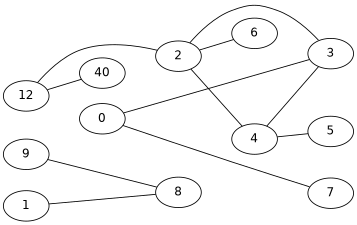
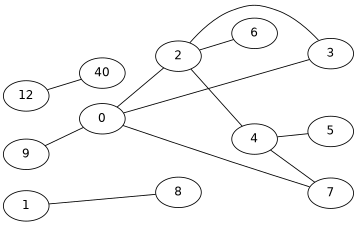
  strict graph {
    fontname="DejaVu Sans"
    rankdir=LR
    node [fontname="DejaVu Sans" weight=0]
    edge [fontname="DejaVu Sans" weight=0]
    9
    8
    4
    3
    5
    1
    n7 [label=12]
    2
    n9 [label=40]
    6
    0
    7
-   9 -- 8
-   4 -- 3
+   9 -- 0
+   4 -- 7
    4 -- 5
    1 -- 8
-   n7 -- 2
+   0 -- 2
    n7 -- n9
    2 -- 4
    2 -- 3
    2 -- 6
    0 -- 3
    0 -- 7
  }
